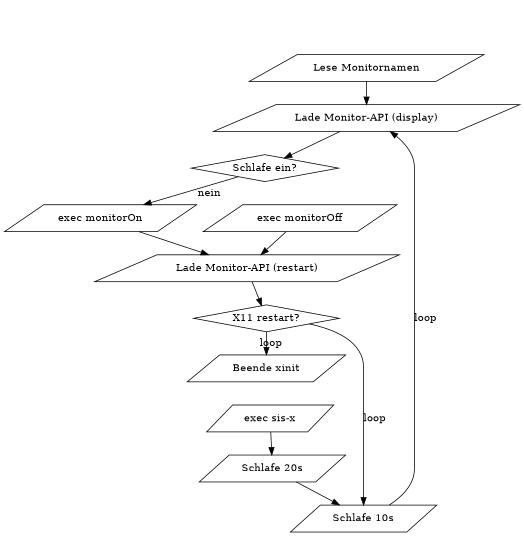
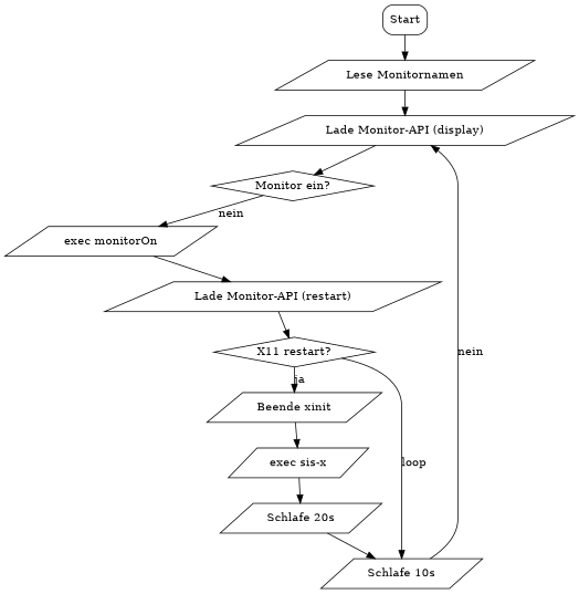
  digraph {
    rankdir=TB
    ranksep="0.02 equally"
    node [shape=parallelogram]
+   Start [shape=box style=rounded]
    "Lese Monitornamen"
    "Lade Monitor-API (display)"
-   "Monitor ein?" [shape=diamond label="Schlafe ein?"]
+   "Monitor ein?" [shape=diamond]
    "exec monitorOn"
-   "exec monitorOff"
    "Lade Monitor-API (restart)"
    "X11 restart?" [shape=diamond]
    "Schlafe 10s"
    "Beende xinit"
    "exec sis-x"
    "Schlafe 20s"
+   Start -> "Lese Monitornamen"
    "Lese Monitornamen" -> "Lade Monitor-API (display)"
    "Lade Monitor-API (display)" -> "Monitor ein?"
    "Monitor ein?" -> "exec monitorOn" [label=nein]
    "exec monitorOn" -> "Lade Monitor-API (restart)"
-   "exec monitorOff" -> "Lade Monitor-API (restart)"
    "Lade Monitor-API (restart)" -> "X11 restart?"
    "X11 restart?" -> "Schlafe 10s" [label=loop]
-   "X11 restart?" -> "Beende xinit" [label=loop]
-   "Schlafe 10s" -> "Lade Monitor-API (display)" [label=loop]
+   "X11 restart?" -> "Beende xinit" [label=ja]
+   "Schlafe 10s" -> "Lade Monitor-API (display)" [label=nein]
+   "Beende xinit" -> "exec sis-x"
    "exec sis-x" -> "Schlafe 20s"
    "Schlafe 20s" -> "Schlafe 10s"
  }
